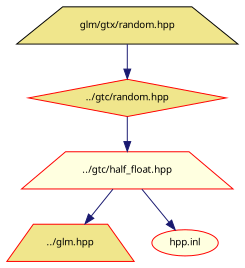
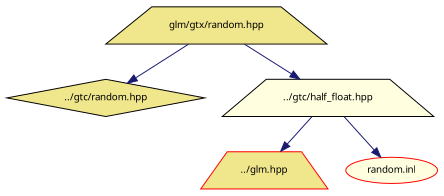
  digraph {
    fontname="Noto Sans"
    node [color=red fillcolor=khaki fontname="Noto Sans" fontsize=10 shape=trapezium style=filled]
    edge [color=midnightblue fontname="Noto Sans" fontsize=10 labelfontname=FreeSans labelfontsize=10 style=solid]
    n1 [color=black fontcolor=black height=0.2 label="glm/gtx/random.hpp" width=0.4]
-   n2 [height=0.2 label="../gtc/random.hpp" shape=diamond width=0.4]
-   n3 [fillcolor=lightyellow height=0.2 label="../gtc/half_float.hpp" width=0.4]
+   n2 [color=black height=0.2 label="../gtc/random.hpp" shape=diamond width=0.4]
+   n3 [color=black fillcolor=lightyellow height=0.2 label="../gtc/half_float.hpp" width=0.4]
    n4 [height=0.2 label="../glm.hpp" width=0.4]
-   n5 [fillcolor=lightyellow height=0.2 label="hpp.inl" shape=ellipse width=0.4]
+   n5 [fillcolor=lightyellow height=0.2 label="random.inl" shape=ellipse width=0.4]
    n1 -> n2
-   n2 -> n3
+   n1 -> n3
    n3 -> n4
    n3 -> n5
  }
